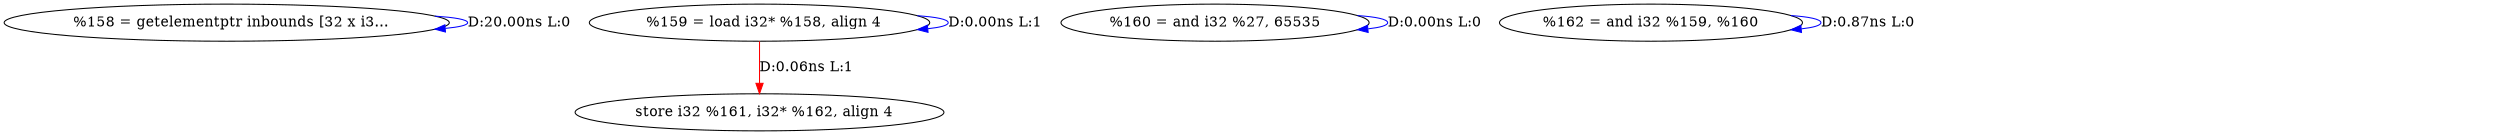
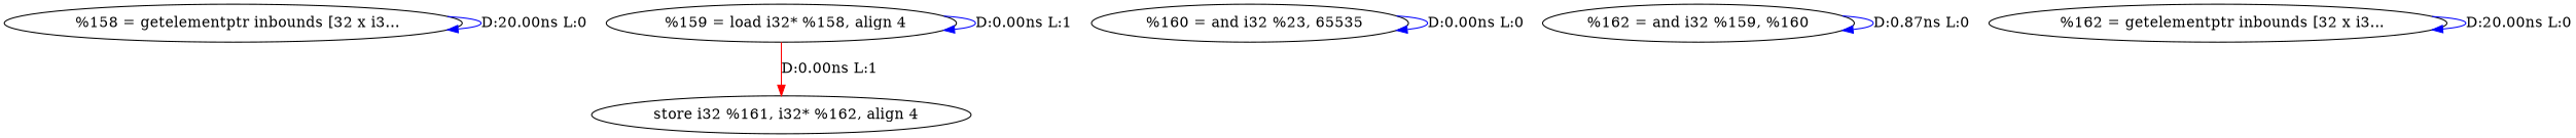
  digraph {
    edge [color=blue]
    n1 [label="  %158 = getelementptr inbounds [32 x i3..."]
    n2 [label="  %159 = load i32* %158, align 4"]
    n3 [label="  store i32 %161, i32* %162, align 4"]
-   n4 [label="%160 = and i32 %27, 65535"]
+   n4 [label="  %160 = and i32 %23, 65535"]
    n5 [label="%162 = and i32 %159, %160"]
+   n6 [label="  %162 = getelementptr inbounds [32 x i3..."]
    n1 -> n1 [label="D:20.00ns L:0"]
    n2 -> n2 [label="D:0.00ns L:1"]
-   n2 -> n3 [color=red label="D:0.06ns L:1"]
+   n2 -> n3 [color=red label="D:0.00ns L:1"]
    n4 -> n4 [label="D:0.00ns L:0"]
    n5 -> n5 [label="D:0.87ns L:0"]
+   n6 -> n6 [label="D:20.00ns L:0"]
  }
